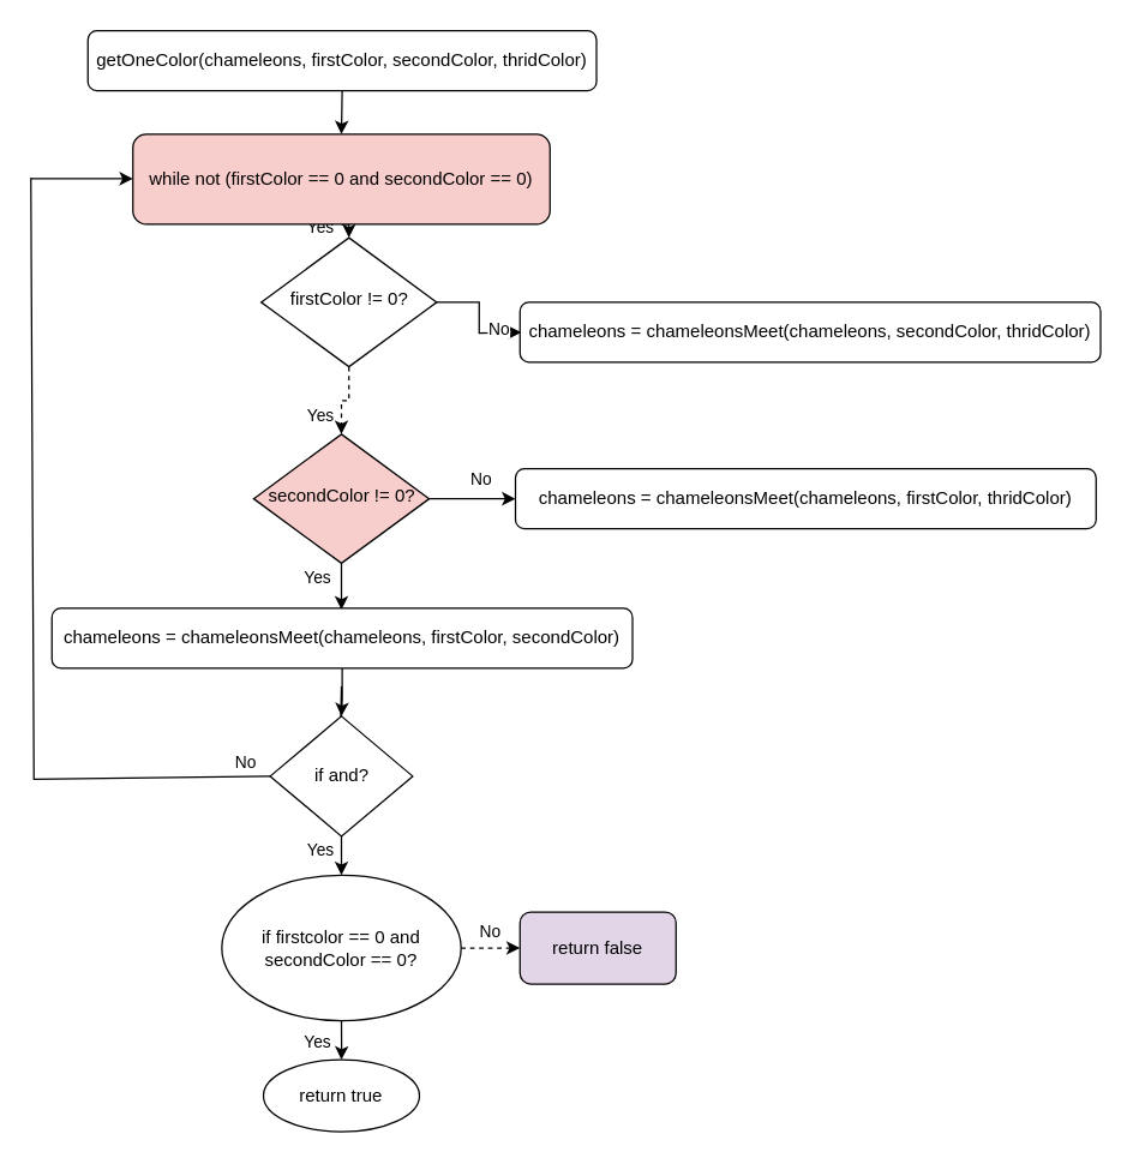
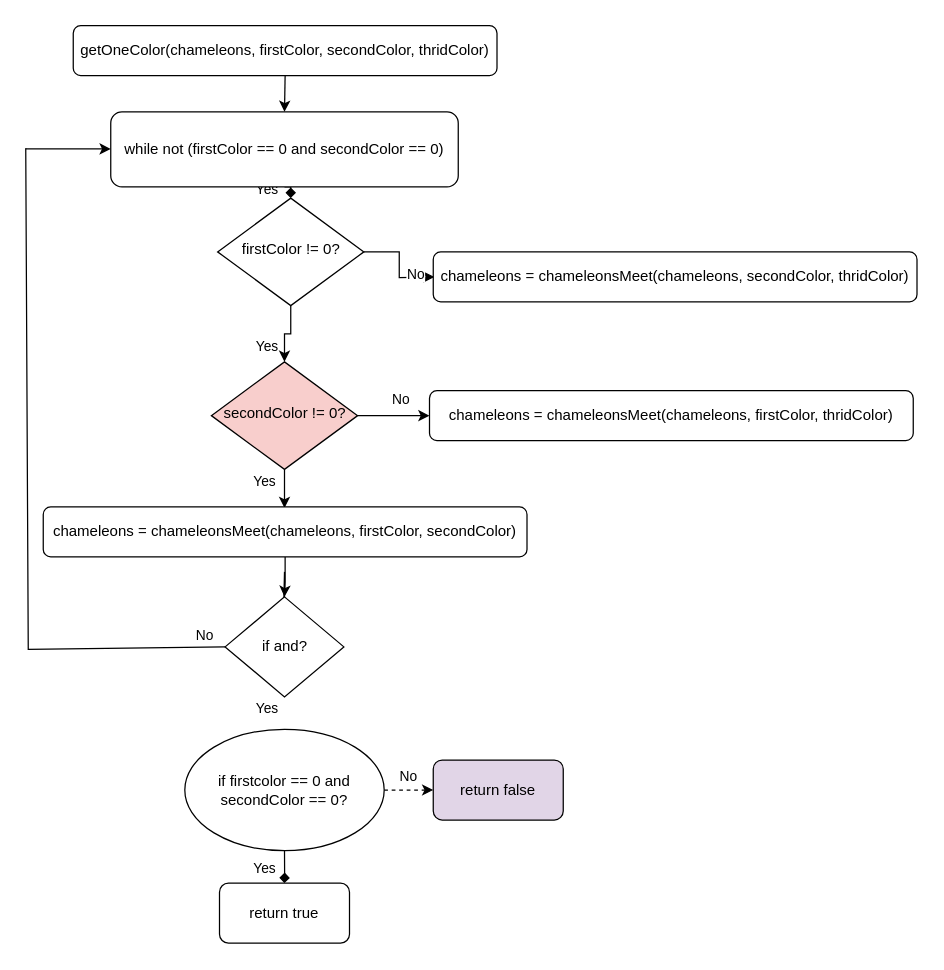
  <mxCell id="0" />
  <mxCell id="1" parent="0" />
  <mxCell id="2" style="edgeStyle=orthogonalEdgeStyle;rounded=0;orthogonalLoop=1;jettySize=auto;html=1;exitX=0.5;exitY=1;exitDx=0;exitDy=0;entryX=0.5;entryY=0;entryDx=0;entryDy=0;" edge="1" parent="1" source="3" target="8"><mxGeometry relative="1" as="geometry" /></mxCell>
  <mxCell id="3" value="getOneColor(chameleons, firstColor, secondColor, thridColor)" style="rounded=1;whiteSpace=wrap;html=1;fontSize=12;glass=0;strokeWidth=1;shadow=0;" parent="1" vertex="1"><mxGeometry x="58" y="20" width="339" height="40" as="geometry" /></mxCell>
  <mxCell id="4" value="No" style="edgeStyle=orthogonalEdgeStyle;rounded=0;orthogonalLoop=1;jettySize=auto;html=1;" edge="1" parent="1" source="6"><mxGeometry x="0.187" y="13" relative="1" as="geometry"><mxPoint x="347" y="221" as="targetPoint" /><mxPoint as="offset" /></mxGeometry></mxCell>
- <mxCell id="5" value="Yes" style="edgeStyle=orthogonalEdgeStyle;rounded=0;orthogonalLoop=1;jettySize=auto;html=1;dashed=1;" edge="1" parent="1" source="6" target="13"><mxGeometry x="0.527" y="-14" relative="1" as="geometry"><mxPoint as="offset" /></mxGeometry></mxCell>
+ <mxCell id="5" value="Yes" style="edgeStyle=orthogonalEdgeStyle;rounded=0;orthogonalLoop=1;jettySize=auto;html=1;" edge="1" parent="1" source="6" target="13"><mxGeometry x="0.527" y="-14" relative="1" as="geometry"><mxPoint as="offset" /></mxGeometry></mxCell>
  <mxCell id="6" value="firstColor != 0?" style="rhombus;whiteSpace=wrap;html=1;shadow=0;fontFamily=Helvetica;fontSize=12;align=center;strokeWidth=1;spacing=6;spacingTop=-4;" parent="1" vertex="1"><mxGeometry x="173.5" y="158" width="117" height="86" as="geometry" /></mxCell>
- <mxCell id="7" value="Yes" style="edgeStyle=orthogonalEdgeStyle;rounded=0;orthogonalLoop=1;jettySize=auto;html=1;exitX=0.5;exitY=1;exitDx=0;exitDy=0;entryX=0.5;entryY=0;entryDx=0;entryDy=0;" edge="1" parent="1" source="8" target="6"><mxGeometry x="-0.029" y="-19" relative="1" as="geometry"><mxPoint as="offset" /></mxGeometry></mxCell>
- <mxCell id="8" value="while not (firstColor == 0 and secondColor == 0)" style="rounded=1;whiteSpace=wrap;html=1;fillColor=#f8cecc;" vertex="1" parent="1"><mxGeometry x="88" y="89" width="278" height="60" as="geometry" /></mxCell>
+ <mxCell id="7" value="Yes" style="edgeStyle=orthogonalEdgeStyle;rounded=0;orthogonalLoop=1;jettySize=auto;html=1;exitX=0.5;exitY=1;exitDx=0;exitDy=0;entryX=0.5;entryY=0;entryDx=0;entryDy=0;endArrow=diamond;" edge="1" parent="1" source="8" target="6"><mxGeometry x="-0.029" y="-19" relative="1" as="geometry"><mxPoint as="offset" /></mxGeometry></mxCell>
+ <mxCell id="8" value="while not (firstColor == 0 and secondColor == 0)" style="rounded=1;whiteSpace=wrap;html=1;" vertex="1" parent="1"><mxGeometry x="88" y="89" width="278" height="60" as="geometry" /></mxCell>
  <mxCell id="9" value="chameleons = chameleonsMeet(chameleons, secondColor, thridColor)" style="rounded=1;whiteSpace=wrap;html=1;fontSize=12;glass=0;strokeWidth=1;shadow=0;" vertex="1" parent="1"><mxGeometry x="346" y="201" width="387" height="40" as="geometry" /></mxCell>
  <mxCell id="10" value="No" style="edgeStyle=orthogonalEdgeStyle;rounded=0;orthogonalLoop=1;jettySize=auto;html=1;" edge="1" parent="1" source="13" target="14"><mxGeometry x="0.165" y="13" relative="1" as="geometry"><mxPoint x="1" as="offset" /></mxGeometry></mxCell>
  <mxCell id="11" value="" style="edgeStyle=orthogonalEdgeStyle;rounded=0;orthogonalLoop=1;jettySize=auto;html=1;" edge="1" parent="1" source="13"><mxGeometry relative="1" as="geometry"><mxPoint x="227.029" y="406" as="targetPoint" /></mxGeometry></mxCell>
  <mxCell id="12" value="Yes" style="edgeLabel;html=1;align=center;verticalAlign=middle;resizable=0;points=[];" vertex="1" connectable="0" parent="11"><mxGeometry x="-0.714" y="1" relative="1" as="geometry"><mxPoint x="-18" y="4" as="offset" /></mxGeometry></mxCell>
  <mxCell id="13" value="secondColor != 0?" style="rhombus;whiteSpace=wrap;html=1;shadow=0;fontFamily=Helvetica;fontSize=12;align=center;strokeWidth=1;spacing=6;spacingTop=-4;fillColor=#f8cecc;" vertex="1" parent="1"><mxGeometry x="168.5" y="289" width="117" height="86" as="geometry" /></mxCell>
  <mxCell id="14" value="chameleons = chameleonsMeet(chameleons, firstColor, thridColor)" style="rounded=1;whiteSpace=wrap;html=1;fontSize=12;glass=0;strokeWidth=1;shadow=0;" vertex="1" parent="1"><mxGeometry x="343" y="312" width="387" height="40" as="geometry" /></mxCell>
  <mxCell id="15" value="" style="edgeStyle=orthogonalEdgeStyle;rounded=0;orthogonalLoop=1;jettySize=auto;html=1;" edge="1" parent="1" source="16" target="20"><mxGeometry relative="1" as="geometry" /></mxCell>
  <mxCell id="16" value="chameleons = chameleonsMeet(chameleons, firstColor, secondColor)" style="rounded=1;whiteSpace=wrap;html=1;fontSize=12;glass=0;strokeWidth=1;shadow=0;" vertex="1" parent="1"><mxGeometry x="34" y="405" width="387" height="40" as="geometry" /></mxCell>
  <mxCell id="17" value="" style="edgeStyle=orthogonalEdgeStyle;rounded=0;orthogonalLoop=1;jettySize=auto;html=1;" edge="1" parent="1" source="20"><mxGeometry relative="1" as="geometry"><mxPoint x="226" y="500" as="targetPoint" /></mxGeometry></mxCell>
  <mxCell id="18" value="Yes" style="edgeLabel;html=1;align=center;verticalAlign=middle;resizable=0;points=[];" vertex="1" connectable="0" parent="17"><mxGeometry x="0.231" y="-2" relative="1" as="geometry"><mxPoint x="-12" y="90" as="offset" /></mxGeometry></mxCell>
- <mxCell id="19" value="" style="edgeStyle=orthogonalEdgeStyle;rounded=0;orthogonalLoop=1;jettySize=auto;html=1;" edge="1" parent="1" source="20" target="25"><mxGeometry relative="1" as="geometry" /></mxCell>
  <mxCell id="20" value="if and?" style="rhombus;whiteSpace=wrap;html=1;" vertex="1" parent="1"><mxGeometry x="179.5" y="477" width="95" height="80" as="geometry" /></mxCell>
  <mxCell id="21" value="No" style="endArrow=none;html=1;rounded=0;" edge="1" parent="1"><mxGeometry x="0.941" y="9" width="50" height="50" relative="1" as="geometry"><mxPoint x="20" y="118" as="sourcePoint" /><mxPoint x="179.5" y="517" as="targetPoint" /><Array as="points"><mxPoint x="22" y="519" /></Array><mxPoint as="offset" /></mxGeometry></mxCell>
  <mxCell id="22" value="" style="endArrow=classic;html=1;rounded=0;entryX=0;entryY=0.367;entryDx=0;entryDy=0;entryPerimeter=0;" edge="1" parent="1"><mxGeometry width="50" height="50" relative="1" as="geometry"><mxPoint x="20" y="118.58" as="sourcePoint" /><mxPoint x="88" y="118.6" as="targetPoint" /></mxGeometry></mxCell>
- <mxCell id="23" value="Yes" style="edgeStyle=orthogonalEdgeStyle;rounded=0;orthogonalLoop=1;jettySize=auto;html=1;" edge="1" parent="1" source="25" target="26"><mxGeometry x="-0.231" y="-12" relative="1" as="geometry"><mxPoint x="-4" y="4" as="offset" /></mxGeometry></mxCell>
+ <mxCell id="23" value="Yes" style="edgeStyle=orthogonalEdgeStyle;rounded=0;orthogonalLoop=1;jettySize=auto;html=1;endArrow=diamond;" edge="1" parent="1" source="25" target="26"><mxGeometry x="-0.231" y="-12" relative="1" as="geometry"><mxPoint x="-4" y="4" as="offset" /></mxGeometry></mxCell>
  <mxCell id="24" value="No" style="edgeStyle=orthogonalEdgeStyle;rounded=0;orthogonalLoop=1;jettySize=auto;html=1;dashed=1;" edge="1" parent="1" source="25" target="27"><mxGeometry x="0.022" y="11" relative="1" as="geometry"><mxPoint as="offset" /></mxGeometry></mxCell>
  <mxCell id="25" value="if firstcolor == 0 and &lt;br&gt;secondColor == 0?" style="ellipse;whiteSpace=wrap;html=1;" vertex="1" parent="1"><mxGeometry x="147.25" y="583" width="159.5" height="97" as="geometry" /></mxCell>
- <mxCell id="26" value="return true" style="ellipse;whiteSpace=wrap;html=1;" vertex="1" parent="1"><mxGeometry x="175" y="706" width="104" height="48" as="geometry" /></mxCell>
+ <mxCell id="26" value="return true" style="rounded=1;whiteSpace=wrap;html=1;" vertex="1" parent="1"><mxGeometry x="175" y="706" width="104" height="48" as="geometry" /></mxCell>
  <mxCell id="27" value="return false" style="rounded=1;whiteSpace=wrap;html=1;fillColor=#e1d5e7;" vertex="1" parent="1"><mxGeometry x="346" y="607.5" width="104" height="48" as="geometry" /></mxCell>
